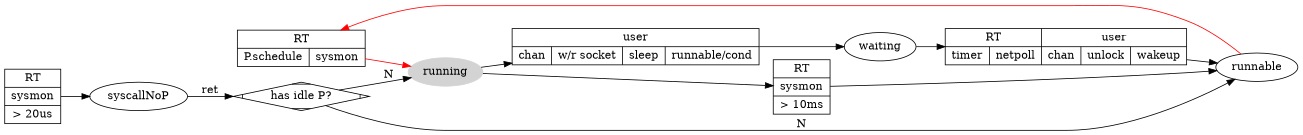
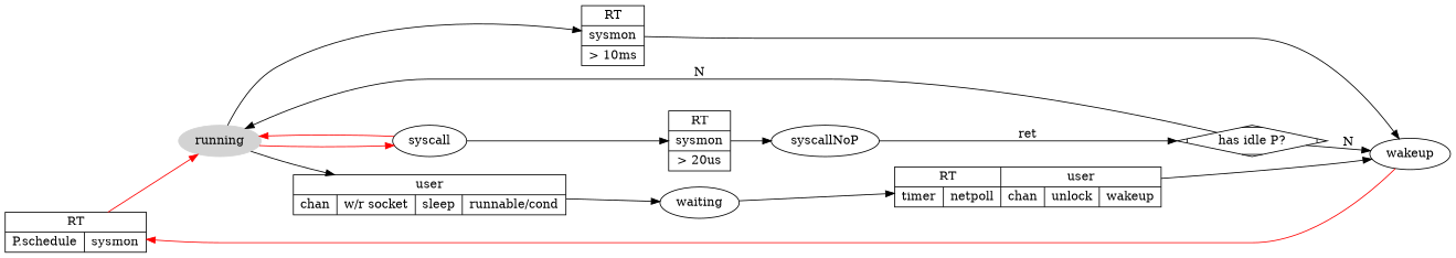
  digraph {
    rankdir=LR
    n1 [label="RT|{P.schedule|sysmon}" shape=record]
    running [color=lightgrey style=filled]
-   runnable
+   runnable [label=wakeup]
    n4 [label="RT|sysmon|\> 10ms" shape=record]
+   syscall
    n6 [label="user| {chan |w/r socket|sleep|runnable/cond}" shape=record]
    n7 [label="RT|sysmon|\> 20us" shape=record]
    waiting
    syscallNoP
    n10 [label="has idle P?" shape=Mdiamond]
    n11 [label="{{RT| {timer|netpoll}}|{user|{chan|unlock|wakeup}}}" shape=record]
    n1 -> running [color=red]
    running -> n4
+   running -> syscall [color=red]
    running -> n6
    runnable -> n1 [color=red]
    n4 -> runnable
+   syscall -> running [color=red]
+   syscall -> n7
    n6 -> waiting
    n7 -> syscallNoP
    waiting -> n11
    syscallNoP -> n10 [label=ret]
    n10 -> running [label=N]
    n10 -> runnable [label=N]
    n11 -> runnable
  }
